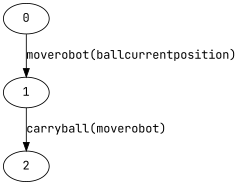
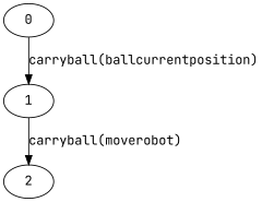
  strict digraph {
    fontname="JetBrains Mono"
    node [color=black fontname="JetBrains Mono"]
    edge [color=black fontname="JetBrains Mono"]
    0
    1
    2
-   0 -> 1 [label="moverobot(ballcurrentposition)"]
+   0 -> 1 [label="carryball(ballcurrentposition)"]
    1 -> 2 [label="carryball(moverobot)"]
  }
